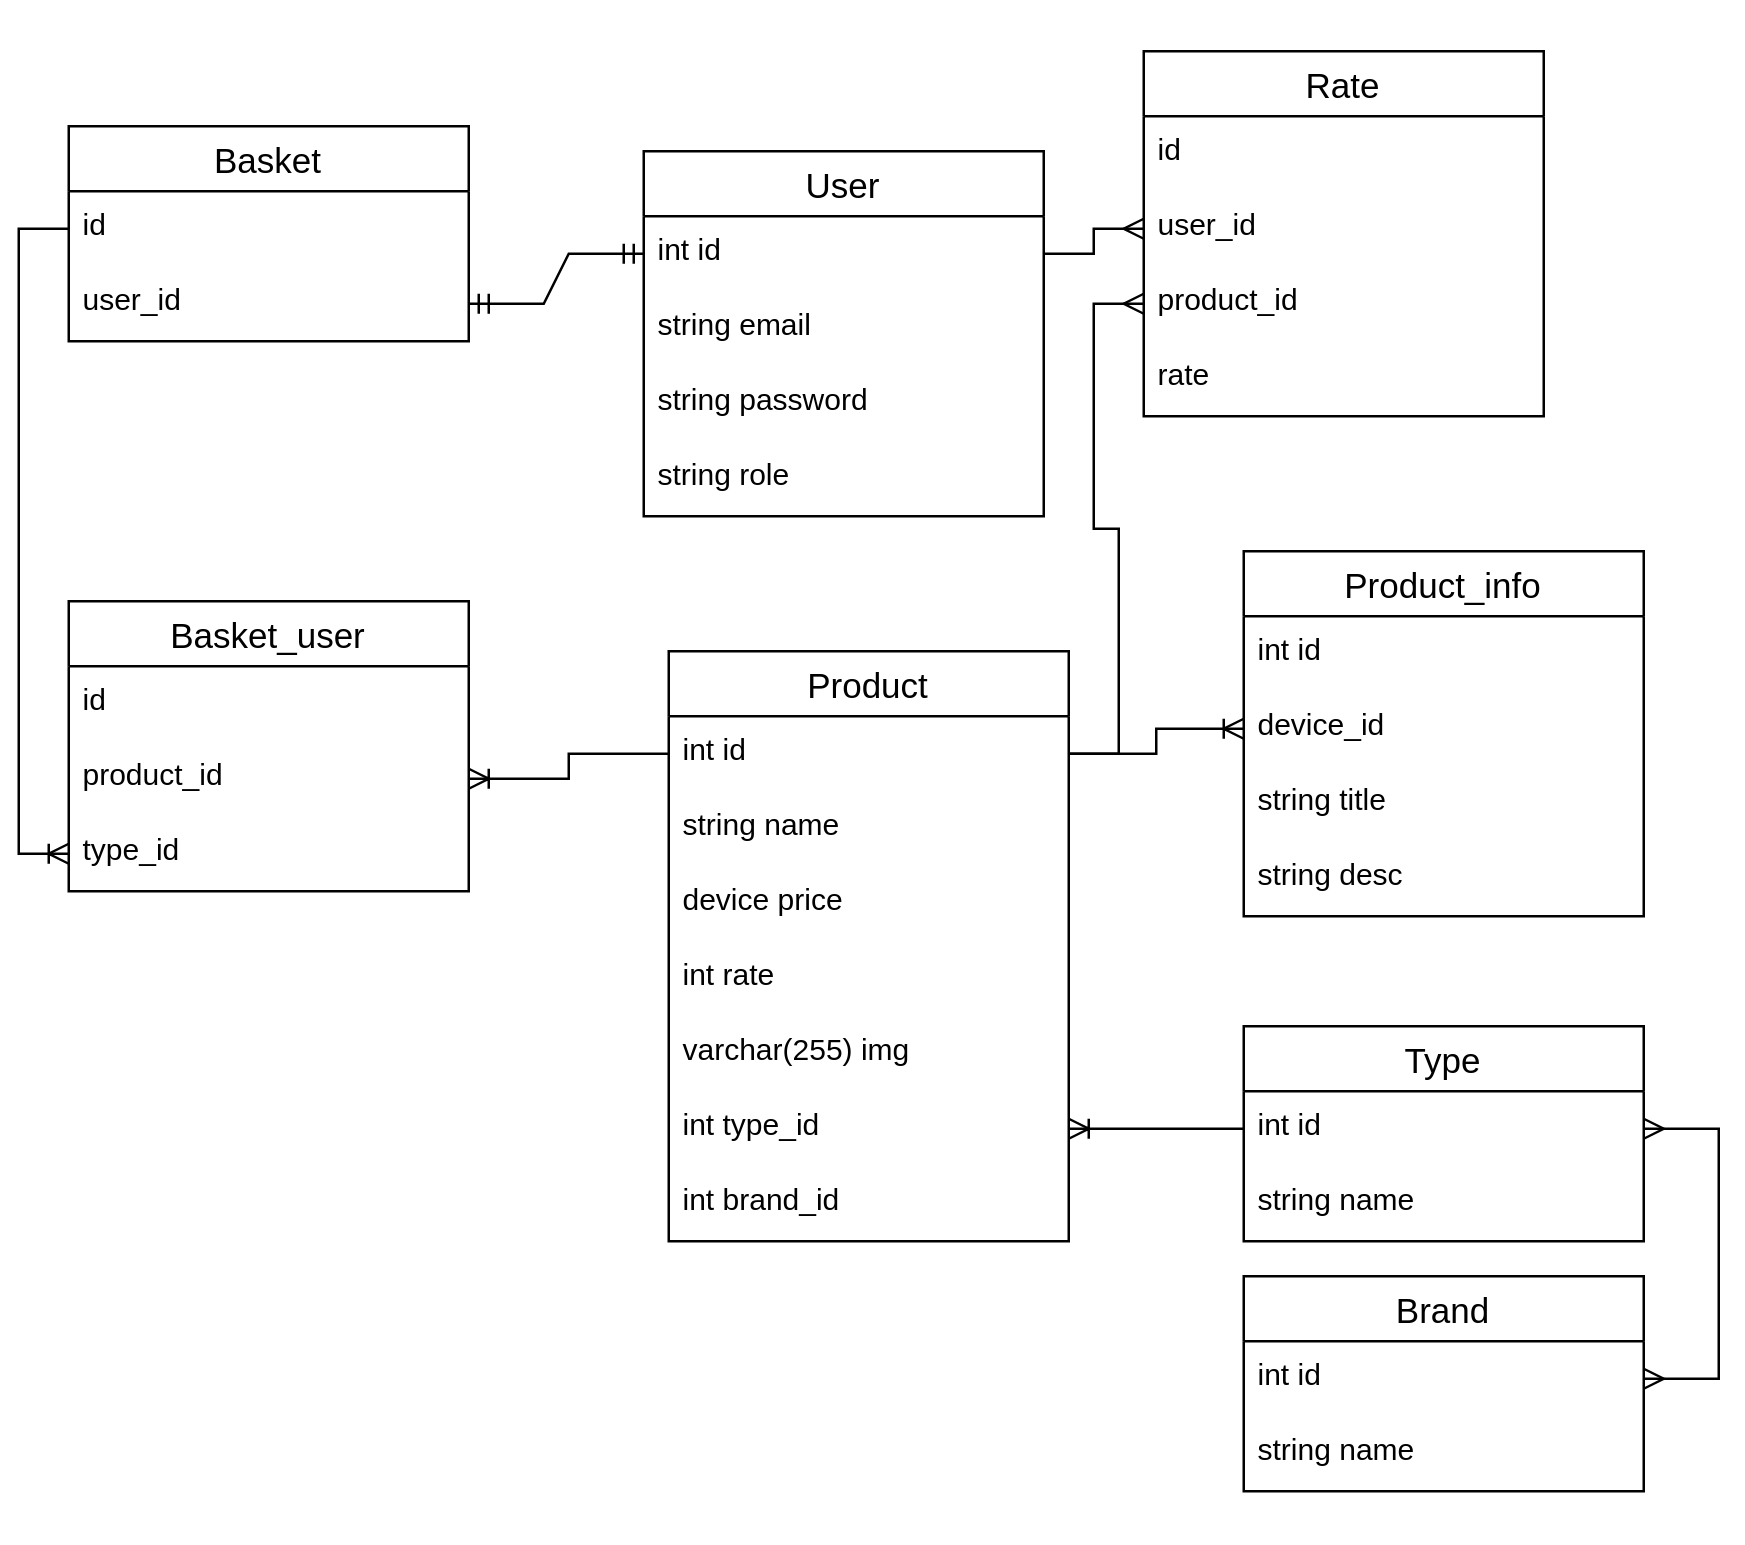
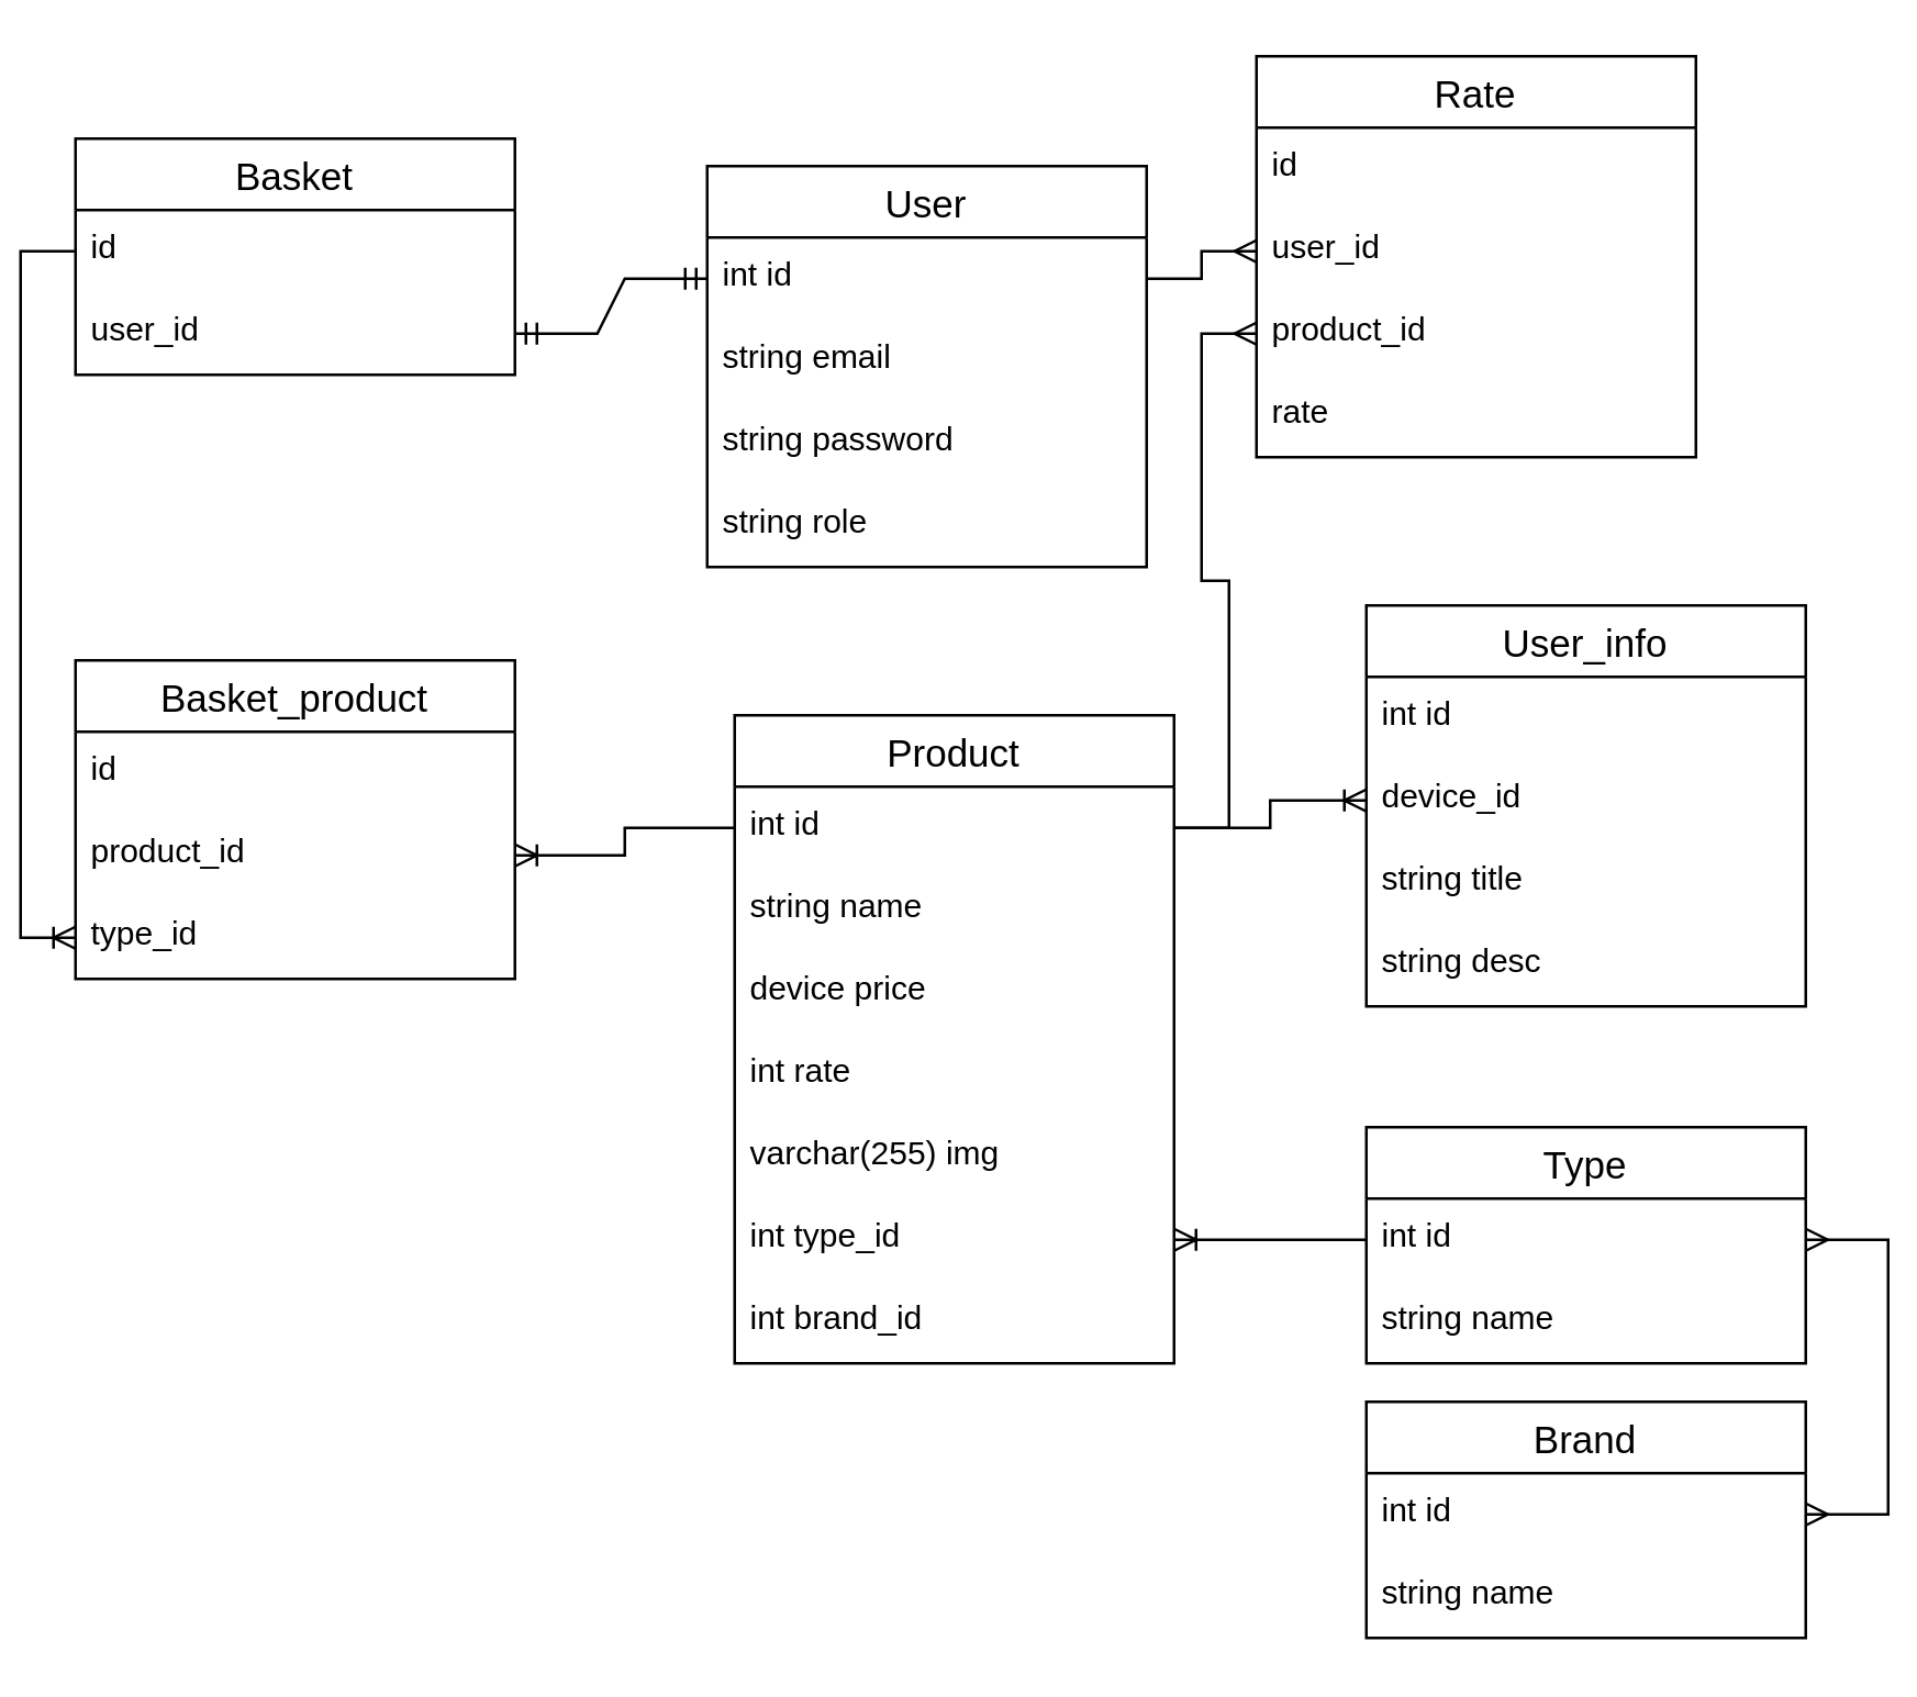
  <mxCell id="0" />
  <mxCell id="1" parent="0" />
  <mxCell id="2" value="User" style="swimlane;fontStyle=0;childLayout=stackLayout;horizontal=1;startSize=26;horizontalStack=0;resizeParent=1;resizeParentMax=0;resizeLast=0;collapsible=1;marginBottom=0;align=center;fontSize=14;" vertex="1" parent="1"><mxGeometry x="250" y="60" width="160" height="146" as="geometry" /></mxCell>
  <mxCell id="3" value="int id" style="text;strokeColor=none;fillColor=none;spacingLeft=4;spacingRight=4;overflow=hidden;rotatable=0;points=[[0,0.5],[1,0.5]];portConstraint=eastwest;fontSize=12;" vertex="1" parent="2"><mxGeometry y="26" width="160" height="30" as="geometry" /></mxCell>
  <mxCell id="4" value="string email&#10;" style="text;strokeColor=none;fillColor=none;spacingLeft=4;spacingRight=4;overflow=hidden;rotatable=0;points=[[0,0.5],[1,0.5]];portConstraint=eastwest;fontSize=12;" vertex="1" parent="2"><mxGeometry y="56" width="160" height="30" as="geometry" /></mxCell>
  <mxCell id="5" value="string password&#10;" style="text;strokeColor=none;fillColor=none;spacingLeft=4;spacingRight=4;overflow=hidden;rotatable=0;points=[[0,0.5],[1,0.5]];portConstraint=eastwest;fontSize=12;" vertex="1" parent="2"><mxGeometry y="86" width="160" height="30" as="geometry" /></mxCell>
  <mxCell id="6" value="string role" style="text;strokeColor=none;fillColor=none;spacingLeft=4;spacingRight=4;overflow=hidden;rotatable=0;points=[[0,0.5],[1,0.5]];portConstraint=eastwest;fontSize=12;" vertex="1" parent="2"><mxGeometry y="116" width="160" height="30" as="geometry" /></mxCell>
  <mxCell id="7" value="Basket" style="swimlane;fontStyle=0;childLayout=stackLayout;horizontal=1;startSize=26;horizontalStack=0;resizeParent=1;resizeParentMax=0;resizeLast=0;collapsible=1;marginBottom=0;align=center;fontSize=14;" vertex="1" parent="1"><mxGeometry x="20" y="50" width="160" height="86" as="geometry" /></mxCell>
  <mxCell id="8" value="id" style="text;strokeColor=none;fillColor=none;spacingLeft=4;spacingRight=4;overflow=hidden;rotatable=0;points=[[0,0.5],[1,0.5]];portConstraint=eastwest;fontSize=12;" vertex="1" parent="7"><mxGeometry y="26" width="160" height="30" as="geometry" /></mxCell>
  <mxCell id="9" value="user_id" style="text;strokeColor=none;fillColor=none;spacingLeft=4;spacingRight=4;overflow=hidden;rotatable=0;points=[[0,0.5],[1,0.5]];portConstraint=eastwest;fontSize=12;" vertex="1" parent="7"><mxGeometry y="56" width="160" height="30" as="geometry" /></mxCell>
  <mxCell id="10" value="" style="edgeStyle=entityRelationEdgeStyle;fontSize=12;html=1;endArrow=ERmandOne;startArrow=ERmandOne;rounded=0;entryX=1;entryY=0.5;entryDx=0;entryDy=0;exitX=0;exitY=0.5;exitDx=0;exitDy=0;" edge="1" parent="1" source="3" target="9"><mxGeometry width="100" height="100" relative="1" as="geometry"><mxPoint x="390" y="210" as="sourcePoint" /><mxPoint x="490" y="110" as="targetPoint" /></mxGeometry></mxCell>
  <mxCell id="11" value="Product" style="swimlane;fontStyle=0;childLayout=stackLayout;horizontal=1;startSize=26;horizontalStack=0;resizeParent=1;resizeParentMax=0;resizeLast=0;collapsible=1;marginBottom=0;align=center;fontSize=14;" vertex="1" parent="1"><mxGeometry x="260" y="260" width="160" height="236" as="geometry" /></mxCell>
  <mxCell id="12" value="int id" style="text;strokeColor=none;fillColor=none;spacingLeft=4;spacingRight=4;overflow=hidden;rotatable=0;points=[[0,0.5],[1,0.5]];portConstraint=eastwest;fontSize=12;" vertex="1" parent="11"><mxGeometry y="26" width="160" height="30" as="geometry" /></mxCell>
  <mxCell id="13" value="string name" style="text;strokeColor=none;fillColor=none;spacingLeft=4;spacingRight=4;overflow=hidden;rotatable=0;points=[[0,0.5],[1,0.5]];portConstraint=eastwest;fontSize=12;" vertex="1" parent="11"><mxGeometry y="56" width="160" height="30" as="geometry" /></mxCell>
  <mxCell id="14" value="device price&#10;" style="text;strokeColor=none;fillColor=none;spacingLeft=4;spacingRight=4;overflow=hidden;rotatable=0;points=[[0,0.5],[1,0.5]];portConstraint=eastwest;fontSize=12;" vertex="1" parent="11"><mxGeometry y="86" width="160" height="30" as="geometry" /></mxCell>
  <mxCell id="15" value="int rate" style="text;strokeColor=none;fillColor=none;spacingLeft=4;spacingRight=4;overflow=hidden;rotatable=0;points=[[0,0.5],[1,0.5]];portConstraint=eastwest;fontSize=12;" vertex="1" parent="11"><mxGeometry y="116" width="160" height="30" as="geometry" /></mxCell>
  <mxCell id="16" value="varchar(255) img&#10;" style="text;strokeColor=none;fillColor=none;spacingLeft=4;spacingRight=4;overflow=hidden;rotatable=0;points=[[0,0.5],[1,0.5]];portConstraint=eastwest;fontSize=12;" vertex="1" parent="11"><mxGeometry y="146" width="160" height="30" as="geometry" /></mxCell>
  <mxCell id="17" value="int type_id&#10;" style="text;strokeColor=none;fillColor=none;spacingLeft=4;spacingRight=4;overflow=hidden;rotatable=0;points=[[0,0.5],[1,0.5]];portConstraint=eastwest;fontSize=12;" vertex="1" parent="11"><mxGeometry y="176" width="160" height="30" as="geometry" /></mxCell>
  <mxCell id="18" value="int brand_id&#10;" style="text;strokeColor=none;fillColor=none;spacingLeft=4;spacingRight=4;overflow=hidden;rotatable=0;points=[[0,0.5],[1,0.5]];portConstraint=eastwest;fontSize=12;" vertex="1" parent="11"><mxGeometry y="206" width="160" height="30" as="geometry" /></mxCell>
  <mxCell id="19" value="Type" style="swimlane;fontStyle=0;childLayout=stackLayout;horizontal=1;startSize=26;horizontalStack=0;resizeParent=1;resizeParentMax=0;resizeLast=0;collapsible=1;marginBottom=0;align=center;fontSize=14;" vertex="1" parent="1"><mxGeometry x="490" y="410" width="160" height="86" as="geometry" /></mxCell>
  <mxCell id="20" value="int id&#10;" style="text;strokeColor=none;fillColor=none;spacingLeft=4;spacingRight=4;overflow=hidden;rotatable=0;points=[[0,0.5],[1,0.5]];portConstraint=eastwest;fontSize=12;" vertex="1" parent="19"><mxGeometry y="26" width="160" height="30" as="geometry" /></mxCell>
  <mxCell id="21" value="string name" style="text;strokeColor=none;fillColor=none;spacingLeft=4;spacingRight=4;overflow=hidden;rotatable=0;points=[[0,0.5],[1,0.5]];portConstraint=eastwest;fontSize=12;" vertex="1" parent="19"><mxGeometry y="56" width="160" height="30" as="geometry" /></mxCell>
  <mxCell id="22" value="Brand" style="swimlane;fontStyle=0;childLayout=stackLayout;horizontal=1;startSize=26;horizontalStack=0;resizeParent=1;resizeParentMax=0;resizeLast=0;collapsible=1;marginBottom=0;align=center;fontSize=14;" vertex="1" parent="1"><mxGeometry x="490" y="510" width="160" height="86" as="geometry" /></mxCell>
  <mxCell id="23" value="int id&#10;" style="text;strokeColor=none;fillColor=none;spacingLeft=4;spacingRight=4;overflow=hidden;rotatable=0;points=[[0,0.5],[1,0.5]];portConstraint=eastwest;fontSize=12;" vertex="1" parent="22"><mxGeometry y="26" width="160" height="30" as="geometry" /></mxCell>
  <mxCell id="24" value="string name" style="text;strokeColor=none;fillColor=none;spacingLeft=4;spacingRight=4;overflow=hidden;rotatable=0;points=[[0,0.5],[1,0.5]];portConstraint=eastwest;fontSize=12;" vertex="1" parent="22"><mxGeometry y="56" width="160" height="30" as="geometry" /></mxCell>
  <mxCell id="25" value="" style="edgeStyle=entityRelationEdgeStyle;fontSize=12;html=1;endArrow=ERoneToMany;rounded=0;entryX=1;entryY=0.5;entryDx=0;entryDy=0;exitX=0;exitY=0.5;exitDx=0;exitDy=0;" edge="1" parent="1" source="20" target="17"><mxGeometry width="100" height="100" relative="1" as="geometry"><mxPoint x="420" y="590" as="sourcePoint" /><mxPoint x="560" y="590" as="targetPoint" /></mxGeometry></mxCell>
  <mxCell id="26" value="" style="edgeStyle=entityRelationEdgeStyle;fontSize=12;html=1;endArrow=ERmany;startArrow=ERmany;rounded=0;exitX=1;exitY=0.5;exitDx=0;exitDy=0;entryX=1;entryY=0.5;entryDx=0;entryDy=0;" edge="1" parent="1" source="23" target="20"><mxGeometry width="100" height="100" relative="1" as="geometry"><mxPoint x="430" y="560" as="sourcePoint" /><mxPoint x="530" y="460" as="targetPoint" /></mxGeometry></mxCell>
- <mxCell id="27" value="Product_info" style="swimlane;fontStyle=0;childLayout=stackLayout;horizontal=1;startSize=26;horizontalStack=0;resizeParent=1;resizeParentMax=0;resizeLast=0;collapsible=1;marginBottom=0;align=center;fontSize=14;" vertex="1" parent="1"><mxGeometry x="490" y="220" width="160" height="146" as="geometry" /></mxCell>
+ <mxCell id="27" value="User_info" style="swimlane;fontStyle=0;childLayout=stackLayout;horizontal=1;startSize=26;horizontalStack=0;resizeParent=1;resizeParentMax=0;resizeLast=0;collapsible=1;marginBottom=0;align=center;fontSize=14;" vertex="1" parent="1"><mxGeometry x="490" y="220" width="160" height="146" as="geometry" /></mxCell>
  <mxCell id="28" value="int id&#10;" style="text;strokeColor=none;fillColor=none;spacingLeft=4;spacingRight=4;overflow=hidden;rotatable=0;points=[[0,0.5],[1,0.5]];portConstraint=eastwest;fontSize=12;" vertex="1" parent="27"><mxGeometry y="26" width="160" height="30" as="geometry" /></mxCell>
  <mxCell id="29" value="device_id&#10;" style="text;strokeColor=none;fillColor=none;spacingLeft=4;spacingRight=4;overflow=hidden;rotatable=0;points=[[0,0.5],[1,0.5]];portConstraint=eastwest;fontSize=12;" vertex="1" parent="27"><mxGeometry y="56" width="160" height="30" as="geometry" /></mxCell>
  <mxCell id="30" value="string title" style="text;strokeColor=none;fillColor=none;spacingLeft=4;spacingRight=4;overflow=hidden;rotatable=0;points=[[0,0.5],[1,0.5]];portConstraint=eastwest;fontSize=12;" vertex="1" parent="27"><mxGeometry y="86" width="160" height="30" as="geometry" /></mxCell>
  <mxCell id="31" value="string desc" style="text;strokeColor=none;fillColor=none;spacingLeft=4;spacingRight=4;overflow=hidden;rotatable=0;points=[[0,0.5],[1,0.5]];portConstraint=eastwest;fontSize=12;" vertex="1" parent="27"><mxGeometry y="116" width="160" height="30" as="geometry" /></mxCell>
  <mxCell id="32" style="edgeStyle=orthogonalEdgeStyle;rounded=0;orthogonalLoop=1;jettySize=auto;html=1;exitX=1;exitY=0.5;exitDx=0;exitDy=0;entryX=0;entryY=0.5;entryDx=0;entryDy=0;endArrow=ERoneToMany;endFill=0;" edge="1" parent="1" source="12" target="29"><mxGeometry relative="1" as="geometry" /></mxCell>
- <mxCell id="33" value="Basket_user" style="swimlane;fontStyle=0;childLayout=stackLayout;horizontal=1;startSize=26;horizontalStack=0;resizeParent=1;resizeParentMax=0;resizeLast=0;collapsible=1;marginBottom=0;align=center;fontSize=14;" vertex="1" parent="1"><mxGeometry x="20" y="240" width="160" height="116" as="geometry" /></mxCell>
+ <mxCell id="33" value="Basket_product" style="swimlane;fontStyle=0;childLayout=stackLayout;horizontal=1;startSize=26;horizontalStack=0;resizeParent=1;resizeParentMax=0;resizeLast=0;collapsible=1;marginBottom=0;align=center;fontSize=14;" vertex="1" parent="1"><mxGeometry x="20" y="240" width="160" height="116" as="geometry" /></mxCell>
  <mxCell id="34" value="id" style="text;strokeColor=none;fillColor=none;spacingLeft=4;spacingRight=4;overflow=hidden;rotatable=0;points=[[0,0.5],[1,0.5]];portConstraint=eastwest;fontSize=12;" vertex="1" parent="33"><mxGeometry y="26" width="160" height="30" as="geometry" /></mxCell>
  <mxCell id="35" value="product_id" style="text;strokeColor=none;fillColor=none;spacingLeft=4;spacingRight=4;overflow=hidden;rotatable=0;points=[[0,0.5],[1,0.5]];portConstraint=eastwest;fontSize=12;" vertex="1" parent="33"><mxGeometry y="56" width="160" height="30" as="geometry" /></mxCell>
  <mxCell id="36" value="type_id" style="text;strokeColor=none;fillColor=none;spacingLeft=4;spacingRight=4;overflow=hidden;rotatable=0;points=[[0,0.5],[1,0.5]];portConstraint=eastwest;fontSize=12;" vertex="1" parent="33"><mxGeometry y="86" width="160" height="30" as="geometry" /></mxCell>
  <mxCell id="37" style="edgeStyle=orthogonalEdgeStyle;rounded=0;orthogonalLoop=1;jettySize=auto;html=1;exitX=0;exitY=0.5;exitDx=0;exitDy=0;entryX=0;entryY=0.5;entryDx=0;entryDy=0;endArrow=ERoneToMany;endFill=0;" edge="1" parent="1" source="8" target="36"><mxGeometry relative="1" as="geometry" /></mxCell>
  <mxCell id="38" style="edgeStyle=orthogonalEdgeStyle;rounded=0;orthogonalLoop=1;jettySize=auto;html=1;exitX=0;exitY=0.5;exitDx=0;exitDy=0;entryX=1;entryY=0.5;entryDx=0;entryDy=0;endArrow=ERoneToMany;endFill=0;" edge="1" parent="1" source="12" target="35"><mxGeometry relative="1" as="geometry" /></mxCell>
  <mxCell id="39" value="Rate" style="swimlane;fontStyle=0;childLayout=stackLayout;horizontal=1;startSize=26;horizontalStack=0;resizeParent=1;resizeParentMax=0;resizeLast=0;collapsible=1;marginBottom=0;align=center;fontSize=14;" vertex="1" parent="1"><mxGeometry x="450" y="20" width="160" height="146" as="geometry" /></mxCell>
  <mxCell id="40" value="id" style="text;strokeColor=none;fillColor=none;spacingLeft=4;spacingRight=4;overflow=hidden;rotatable=0;points=[[0,0.5],[1,0.5]];portConstraint=eastwest;fontSize=12;" vertex="1" parent="39"><mxGeometry y="26" width="160" height="30" as="geometry" /></mxCell>
  <mxCell id="41" value="user_id" style="text;strokeColor=none;fillColor=none;spacingLeft=4;spacingRight=4;overflow=hidden;rotatable=0;points=[[0,0.5],[1,0.5]];portConstraint=eastwest;fontSize=12;" vertex="1" parent="39"><mxGeometry y="56" width="160" height="30" as="geometry" /></mxCell>
  <mxCell id="42" value="product_id&#10;" style="text;strokeColor=none;fillColor=none;spacingLeft=4;spacingRight=4;overflow=hidden;rotatable=0;points=[[0,0.5],[1,0.5]];portConstraint=eastwest;fontSize=12;" vertex="1" parent="39"><mxGeometry y="86" width="160" height="30" as="geometry" /></mxCell>
  <mxCell id="43" value="rate" style="text;strokeColor=none;fillColor=none;spacingLeft=4;spacingRight=4;overflow=hidden;rotatable=0;points=[[0,0.5],[1,0.5]];portConstraint=eastwest;fontSize=12;" vertex="1" parent="39"><mxGeometry y="116" width="160" height="30" as="geometry" /></mxCell>
  <mxCell id="44" style="edgeStyle=orthogonalEdgeStyle;rounded=0;orthogonalLoop=1;jettySize=auto;html=1;exitX=1;exitY=0.5;exitDx=0;exitDy=0;entryX=0;entryY=0.5;entryDx=0;entryDy=0;endArrow=ERmany;endFill=0;startArrow=none;startFill=0;" edge="1" parent="1" source="3" target="41"><mxGeometry relative="1" as="geometry" /></mxCell>
  <mxCell id="45" style="edgeStyle=orthogonalEdgeStyle;rounded=0;orthogonalLoop=1;jettySize=auto;html=1;exitX=1;exitY=0.5;exitDx=0;exitDy=0;entryX=0;entryY=0.5;entryDx=0;entryDy=0;startArrow=none;startFill=0;endArrow=ERmany;endFill=0;" edge="1" parent="1" source="12" target="42"><mxGeometry relative="1" as="geometry" /></mxCell>
